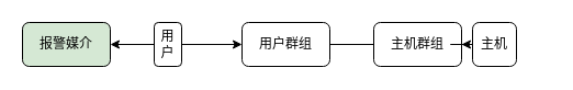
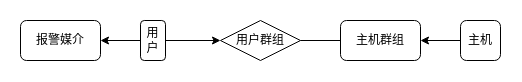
  <mxCell id="0" />
  <mxCell id="1" parent="0" />
  <mxCell id="2" value="主机群组" style="rounded=1;whiteSpace=wrap;html=1;" vertex="1" parent="1"><mxGeometry x="340" y="20" width="80" height="40" as="geometry" /></mxCell>
  <mxCell id="3" style="edgeStyle=orthogonalEdgeStyle;rounded=0;orthogonalLoop=1;jettySize=auto;html=1;entryX=1;entryY=0.5;entryDx=0;entryDy=0;" edge="1" parent="1" source="4" target="2"><mxGeometry relative="1" as="geometry" /></mxCell>
- <mxCell id="4" value="主机" style="rounded=1;whiteSpace=wrap;html=1;" vertex="1" parent="1"><mxGeometry x="430" y="20" width="40" height="40" as="geometry" /></mxCell>
+ <mxCell id="4" value="主机" style="rounded=1;whiteSpace=wrap;html=1;" vertex="1" parent="1"><mxGeometry x="460" y="20" width="40" height="40" as="geometry" /></mxCell>
  <mxCell id="5" style="edgeStyle=orthogonalEdgeStyle;rounded=0;orthogonalLoop=1;jettySize=auto;html=1;entryX=0;entryY=0.5;entryDx=0;entryDy=0;endArrow=none;" edge="1" parent="1" source="6" target="2"><mxGeometry relative="1" as="geometry" /></mxCell>
- <mxCell id="6" value="用户群组" style="rounded=1;whiteSpace=wrap;html=1;" vertex="1" parent="1"><mxGeometry x="220" y="20" width="80" height="40" as="geometry" /></mxCell>
+ <mxCell id="6" value="用户群组" style="rhombus;whiteSpace=wrap;html=1;" vertex="1" parent="1"><mxGeometry x="220" y="20" width="80" height="40" as="geometry" /></mxCell>
  <mxCell id="7" style="edgeStyle=orthogonalEdgeStyle;rounded=0;orthogonalLoop=1;jettySize=auto;html=1;" edge="1" parent="1" source="9" target="6"><mxGeometry relative="1" as="geometry" /></mxCell>
  <mxCell id="8" style="edgeStyle=orthogonalEdgeStyle;rounded=0;orthogonalLoop=1;jettySize=auto;html=1;" edge="1" parent="1" source="9" target="10"><mxGeometry relative="1" as="geometry" /></mxCell>
  <mxCell id="9" value="用户" style="rounded=1;whiteSpace=wrap;html=1;" vertex="1" parent="1"><mxGeometry x="140" y="20" width="25" height="40" as="geometry" /></mxCell>
- <mxCell id="10" value="报警媒介" style="rounded=1;whiteSpace=wrap;html=1;fillColor=#d5e8d4;" vertex="1" parent="1"><mxGeometry x="20" y="20" width="80" height="40" as="geometry" /></mxCell>
+ <mxCell id="10" value="报警媒介" style="rounded=1;whiteSpace=wrap;html=1;" vertex="1" parent="1"><mxGeometry x="20" y="20" width="80" height="40" as="geometry" /></mxCell>
